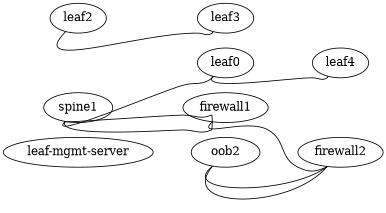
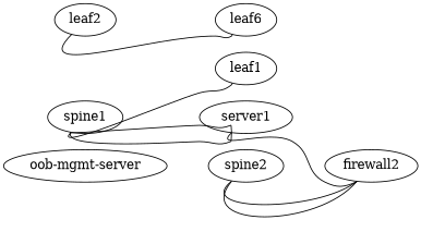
  graph {
    rankdir=LR
    node [config="./helper_scripts/extra_switch_config.sh" function=leaf]
    edge [headport=swp52 tailport=swp45]
-   "oob-mgmt-server" [config="./helper_scripts/oob_switch_config.sh" function="oob-server" memory=3072 mgmt_ip="192.168.200.254/24" label="leaf-mgmt-server"]
+   "oob-mgmt-server" [config="./helper_scripts/oob_switch_config.sh" function="oob-server" memory=3072 mgmt_ip="192.168.200.254/24"]
    spine1 [function=spine mgmt_ip="192.168.200.1"]
-   leaf1 [mgmt_ip="192.168.200.10" label=leaf0]
-   firewall1 [function=fake config=""]
-   leaf4 [mgmt_ip="192.168.200.40"]
+   leaf1 [mgmt_ip="192.168.200.10"]
+   firewall1 [function=fake label=server1 config=""]
    firewall2 [function=fake config=""]
-   spine2 [function=spine mgmt_ip="192.168.200.2" label=oob2]
+   spine2 [function=spine mgmt_ip="192.168.200.2"]
    leaf2 [mgmt_ip="192.168.200.20"]
-   leaf3 [mgmt_ip="192.168.200.30"]
+   leaf3 [mgmt_ip="192.168.200.30" label=leaf6]
    spine1 -- leaf1 [tailport=swp1]
    spine1 -- firewall1 [headport=swp0]
    spine1 -- firewall1 [headport=swp1 tailport=swp46]
-   leaf1 -- leaf4 [tailport=swp49]
    firewall1 -- firewall2 [headport=swp2 tailport=swp2]
    spine2 -- firewall2 [headport=swp0]
    spine2 -- firewall2 [headport=swp1 tailport=swp46]
    leaf2 -- leaf3 [tailport=swp49]
  }
